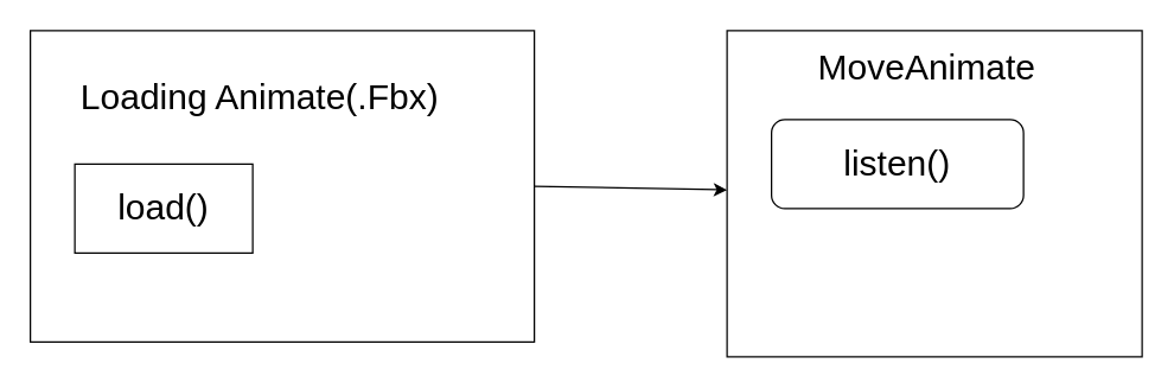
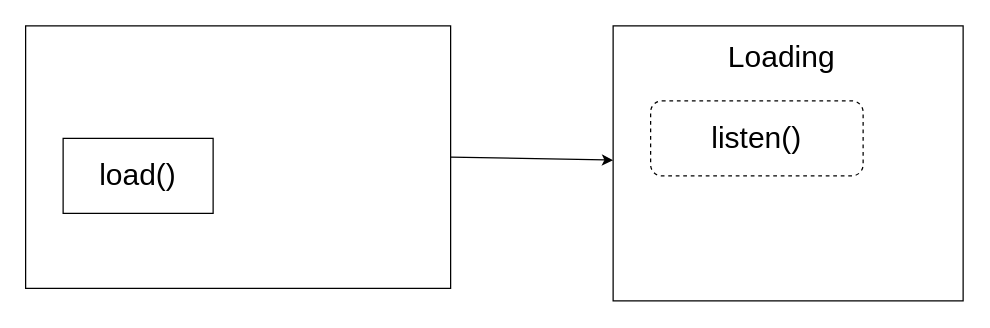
  <mxCell id="0" />
  <mxCell id="1" parent="0" />
  <mxCell id="2" value="" style="rounded=0;whiteSpace=wrap;html=1;" vertex="1" parent="1"><mxGeometry x="20" y="20" width="340" height="210" as="geometry" /></mxCell>
- <mxCell id="3" value="&lt;font style=&quot;font-size: 24px&quot;&gt;Loading Animate(.Fbx)&lt;/font&gt;" style="text;html=1;strokeColor=none;fillColor=none;align=center;verticalAlign=middle;whiteSpace=wrap;rounded=0;" vertex="1" parent="1"><mxGeometry x="40" y="40" width="270" height="50" as="geometry" /></mxCell>
  <mxCell id="4" value="" style="rounded=0;whiteSpace=wrap;html=1;fontSize=24;" vertex="1" parent="1"><mxGeometry x="490" y="20" width="280" height="220" as="geometry" /></mxCell>
- <mxCell id="5" value="&lt;font style=&quot;font-size: 24px&quot;&gt;MoveAnimate&lt;/font&gt;" style="text;html=1;strokeColor=none;fillColor=none;align=center;verticalAlign=middle;whiteSpace=wrap;rounded=0;" vertex="1" parent="1"><mxGeometry x="490" y="20" width="270" height="50" as="geometry" /></mxCell>
+ <mxCell id="5" value="&lt;font style=&quot;font-size: 24px&quot;&gt;Loading&lt;/font&gt;" style="text;html=1;strokeColor=none;fillColor=none;align=center;verticalAlign=middle;whiteSpace=wrap;rounded=0;" vertex="1" parent="1"><mxGeometry x="490" y="20" width="270" height="50" as="geometry" /></mxCell>
  <mxCell id="6" value="" style="endArrow=classic;html=1;rounded=0;fontSize=24;exitX=1;exitY=0.5;exitDx=0;exitDy=0;" edge="1" parent="1" source="2" target="4"><mxGeometry width="50" height="50" relative="1" as="geometry"><mxPoint x="360" y="270" as="sourcePoint" /><mxPoint x="410" y="220" as="targetPoint" /></mxGeometry></mxCell>
  <mxCell id="7" value="load()" style="whiteSpace=wrap;html=1;fontSize=24;rounded=0;" vertex="1" parent="1"><mxGeometry x="50" y="110" width="120" height="60" as="geometry" /></mxCell>
- <mxCell id="8" value="listen()" style="rounded=1;whiteSpace=wrap;html=1;fontSize=24;" vertex="1" parent="1"><mxGeometry x="520" y="80" width="170" height="60" as="geometry" /></mxCell>
+ <mxCell id="8" value="listen()" style="rounded=1;whiteSpace=wrap;html=1;fontSize=24;dashed=1;" vertex="1" parent="1"><mxGeometry x="520" y="80" width="170" height="60" as="geometry" /></mxCell>
